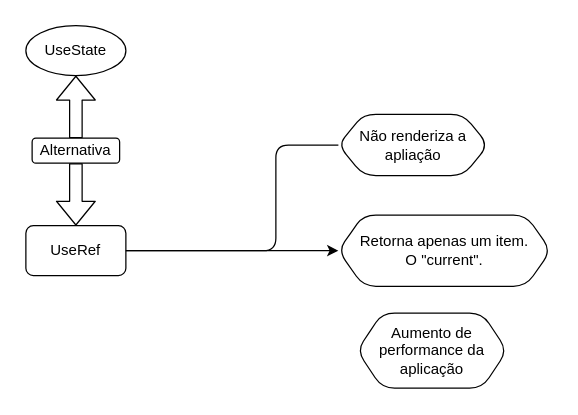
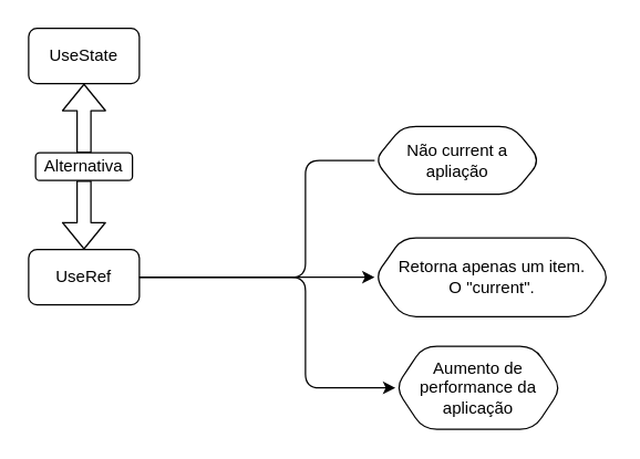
  <mxCell id="0" />
  <mxCell id="1" parent="0" />
  <mxCell id="2" value="" style="shape=flexArrow;endArrow=classic;startArrow=none;html=1;exitX=0.5;exitY=0;exitDx=0;exitDy=0;entryX=0.5;entryY=1;entryDx=0;entryDy=0;strokeColor=default;" edge="1" parent="1" source="4" target="3"><mxGeometry width="100" height="100" relative="1" as="geometry"><mxPoint x="-20" y="120" as="sourcePoint" /><mxPoint x="10" y="60" as="targetPoint" /><Array as="points" /></mxGeometry></mxCell>
- <mxCell id="3" value="UseState" style="ellipse;whiteSpace=wrap;html=1;strokeColor=default;" vertex="1" parent="1"><mxGeometry x="20" y="20" width="80" height="40" as="geometry" /></mxCell>
+ <mxCell id="3" value="UseState" style="rounded=1;whiteSpace=wrap;html=1;strokeColor=default;" vertex="1" parent="1"><mxGeometry x="20" y="20" width="80" height="40" as="geometry" /></mxCell>
  <mxCell id="4" value="Alternativa" style="rounded=1;whiteSpace=wrap;html=1;strokeColor=default;" vertex="1" parent="1"><mxGeometry x="25" y="110" width="70" height="20" as="geometry" /></mxCell>
  <mxCell id="5" value="&lt;span&gt;UseRef&lt;/span&gt;" style="rounded=1;whiteSpace=wrap;html=1;strokeColor=default;" vertex="1" parent="1"><mxGeometry x="20" y="180" width="80" height="40" as="geometry" /></mxCell>
  <mxCell id="6" value="" style="edgeStyle=elbowEdgeStyle;elbow=horizontal;endArrow=none;html=1;startArrow=none;exitX=1;exitY=0.5;exitDx=0;exitDy=0;entryX=0;entryY=0.5;entryDx=0;entryDy=0;strokeColor=default;" edge="1" parent="1" source="5" target="8"><mxGeometry width="50" height="50" relative="1" as="geometry"><mxPoint x="170" y="200" as="sourcePoint" /><mxPoint x="270" y="120" as="targetPoint" /><Array as="points"><mxPoint x="220" y="170" /><mxPoint x="230" y="150" /><mxPoint x="200" y="180" /><mxPoint x="230" y="120" /><mxPoint x="230" y="180" /></Array></mxGeometry></mxCell>
- <mxCell id="8" value="Não renderiza a apliação" style="shape=hexagon;perimeter=hexagonPerimeter2;whiteSpace=wrap;html=1;fixedSize=1;rounded=1;strokeColor=default;" vertex="1" parent="1"><mxGeometry x="270" y="91" width="120" height="49" as="geometry" /></mxCell>
+ <mxCell id="7" value="" style="edgeStyle=elbowEdgeStyle;elbow=horizontal;endArrow=classic;html=1;startArrow=none;exitX=1;exitY=0.5;exitDx=0;exitDy=0;entryX=0;entryY=0.5;entryDx=0;entryDy=0;strokeColor=default;" edge="1" parent="1" source="5" target="9"><mxGeometry width="50" height="50" relative="1" as="geometry"><mxPoint x="180" y="210" as="sourcePoint" /><mxPoint x="270" y="280" as="targetPoint" /><Array as="points"><mxPoint x="220" y="250" /><mxPoint x="180" y="280" /><mxPoint x="230" y="240" /><mxPoint x="240" y="130" /><mxPoint x="240" y="190" /></Array></mxGeometry></mxCell>
+ <mxCell id="8" value="Não current a apliação" style="shape=hexagon;perimeter=hexagonPerimeter2;whiteSpace=wrap;html=1;fixedSize=1;rounded=1;strokeColor=default;" vertex="1" parent="1"><mxGeometry x="270" y="91" width="120" height="49" as="geometry" /></mxCell>
  <mxCell id="9" value="Aumento de performance da aplicação" style="shape=hexagon;perimeter=hexagonPerimeter2;whiteSpace=wrap;html=1;fixedSize=1;rounded=1;strokeColor=default;" vertex="1" parent="1"><mxGeometry x="285" y="250" width="120" height="60" as="geometry" /></mxCell>
  <mxCell id="10" value="" style="endArrow=classic;html=1;exitX=1;exitY=0.5;exitDx=0;exitDy=0;entryX=0;entryY=0.5;entryDx=0;entryDy=0;strokeColor=default;" edge="1" parent="1" source="5" target="11"><mxGeometry width="50" height="50" relative="1" as="geometry"><mxPoint x="150" y="230" as="sourcePoint" /><mxPoint x="270" y="200" as="targetPoint" /></mxGeometry></mxCell>
  <mxCell id="11" value="Retorna apenas um item. &lt;br&gt;O &quot;current&quot;." style="shape=hexagon;perimeter=hexagonPerimeter2;whiteSpace=wrap;html=1;fixedSize=1;rounded=1;strokeColor=default;" vertex="1" parent="1"><mxGeometry x="270" y="171.5" width="170" height="57" as="geometry" /></mxCell>
  <mxCell id="12" value="" style="shape=flexArrow;endArrow=classic;html=1;entryX=0.5;entryY=0;entryDx=0;entryDy=0;strokeColor=default;" edge="1" parent="1" target="5"><mxGeometry width="50" height="50" relative="1" as="geometry"><mxPoint x="60" y="130" as="sourcePoint" /><mxPoint x="65" y="160" as="targetPoint" /></mxGeometry></mxCell>
